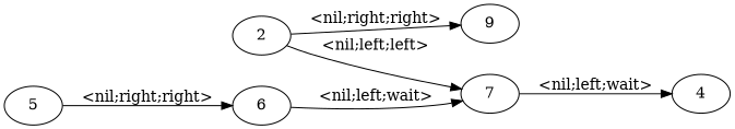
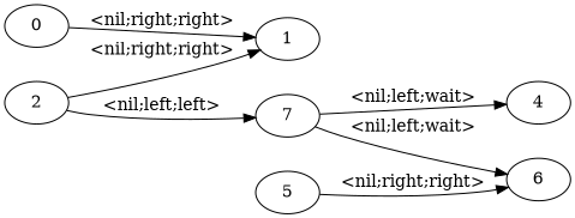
  digraph {
    rankdir=LR
    node [shape=ellipse]
-   n2 [label=9]
+   n1 [label=0]
+   n2 [label=1]
    n3 [label=2]
    n4 [label=7]
    n5 [label=4]
    n6 [label=5]
    n7 [label=6]
+   n1 -> n2 [label="<nil;right;right>"]
    n3 -> n2 [label="<nil;right;right>"]
    n3 -> n4 [label="<nil;left;left>"]
    n4 -> n5 [label="<nil;left;wait>"]
    n6 -> n7 [label="<nil;right;right>"]
-   n7 -> n4 [label="<nil;left;wait>"]
+   n4 -> n7 [label="<nil;left;wait>"]
  }
